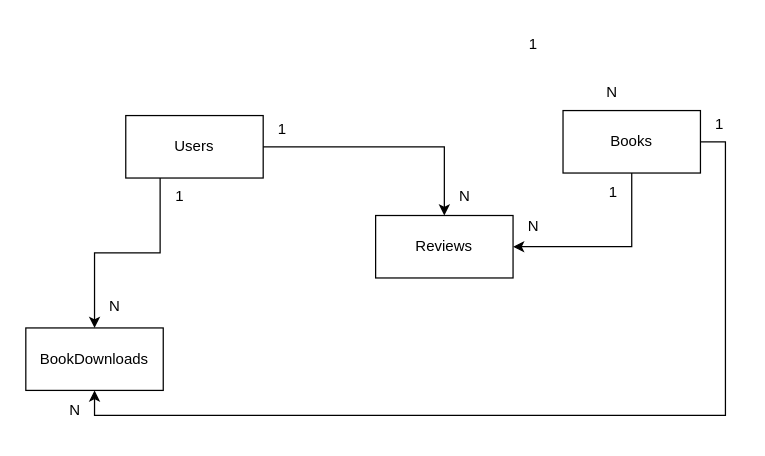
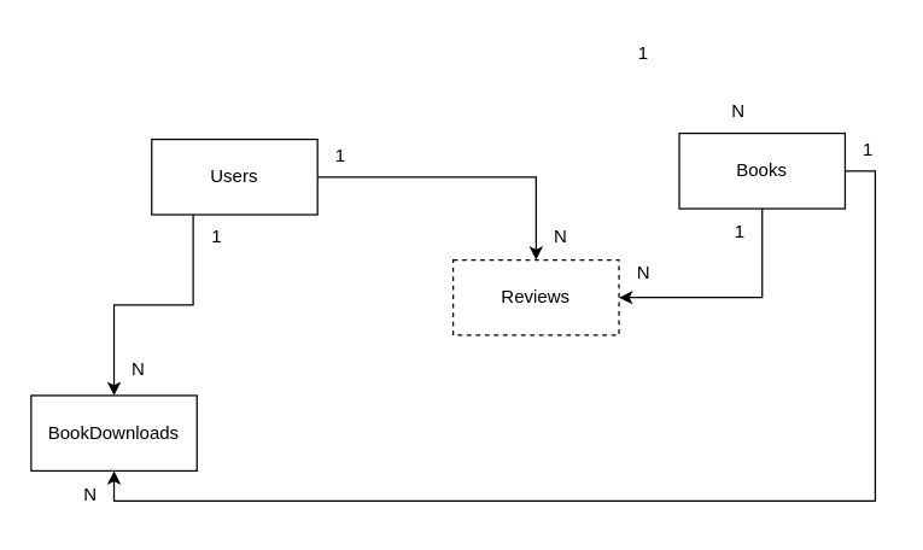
  <mxCell id="0" />
  <mxCell id="1" parent="0" />
  <mxCell id="2" value="BookDownloads" style="html=1;whiteSpace=wrap;" vertex="1" parent="1"><mxGeometry x="20" y="262" width="110" height="50" as="geometry" /></mxCell>
  <mxCell id="3" style="edgeStyle=orthogonalEdgeStyle;rounded=0;orthogonalLoop=1;jettySize=auto;html=1;exitX=0.5;exitY=1;exitDx=0;exitDy=0;entryX=1;entryY=0.5;entryDx=0;entryDy=0;" edge="1" parent="1" source="5" target="8"><mxGeometry relative="1" as="geometry" /></mxCell>
  <mxCell id="4" style="edgeStyle=orthogonalEdgeStyle;rounded=0;orthogonalLoop=1;jettySize=auto;html=1;exitX=1;exitY=0.5;exitDx=0;exitDy=0;entryX=0.5;entryY=1;entryDx=0;entryDy=0;" edge="1" parent="1" source="5" target="2"><mxGeometry relative="1" as="geometry" /></mxCell>
  <mxCell id="5" value="Books" style="html=1;whiteSpace=wrap;" vertex="1" parent="1"><mxGeometry x="450" y="88" width="110" height="50" as="geometry" /></mxCell>
  <mxCell id="6" style="edgeStyle=orthogonalEdgeStyle;rounded=0;orthogonalLoop=1;jettySize=auto;html=1;exitX=0.25;exitY=1;exitDx=0;exitDy=0;" edge="1" parent="1" source="7" target="2"><mxGeometry relative="1" as="geometry" /></mxCell>
  <mxCell id="7" value="Users" style="html=1;whiteSpace=wrap;" vertex="1" parent="1"><mxGeometry x="100" y="92" width="110" height="50" as="geometry" /></mxCell>
- <mxCell id="8" value="Reviews" style="html=1;whiteSpace=wrap;" vertex="1" parent="1"><mxGeometry x="300" y="172" width="110" height="50" as="geometry" /></mxCell>
+ <mxCell id="8" value="Reviews" style="html=1;whiteSpace=wrap;dashed=1;" vertex="1" parent="1"><mxGeometry x="300" y="172" width="110" height="50" as="geometry" /></mxCell>
  <mxCell id="9" style="edgeStyle=orthogonalEdgeStyle;rounded=0;orthogonalLoop=1;jettySize=auto;html=1;exitX=1;exitY=0.5;exitDx=0;exitDy=0;entryX=0.5;entryY=0;entryDx=0;entryDy=0;" edge="1" parent="1" source="7" target="8"><mxGeometry relative="1" as="geometry" /></mxCell>
  <mxCell id="10" value="1" style="text;html=1;align=center;verticalAlign=middle;resizable=0;points=[];autosize=1;strokeColor=none;fillColor=none;" vertex="1" parent="1"><mxGeometry x="210" y="88" width="30" height="30" as="geometry" /></mxCell>
  <mxCell id="11" value="N" style="text;html=1;align=center;verticalAlign=middle;resizable=0;points=[];autosize=1;strokeColor=none;fillColor=none;" vertex="1" parent="1"><mxGeometry x="356" y="142" width="30" height="30" as="geometry" /></mxCell>
  <mxCell id="12" value="1" style="text;html=1;align=center;verticalAlign=middle;resizable=0;points=[];autosize=1;strokeColor=none;fillColor=none;" vertex="1" parent="1"><mxGeometry x="128" y="142" width="30" height="30" as="geometry" /></mxCell>
  <mxCell id="13" value="N" style="text;html=1;align=center;verticalAlign=middle;resizable=0;points=[];autosize=1;strokeColor=none;fillColor=none;" vertex="1" parent="1"><mxGeometry x="76" y="230" width="30" height="30" as="geometry" /></mxCell>
  <mxCell id="14" value="1" style="text;html=1;align=center;verticalAlign=middle;resizable=0;points=[];autosize=1;strokeColor=none;fillColor=none;" vertex="1" parent="1"><mxGeometry x="475" y="139" width="30" height="30" as="geometry" /></mxCell>
  <mxCell id="15" value="N" style="text;html=1;align=center;verticalAlign=middle;resizable=0;points=[];autosize=1;strokeColor=none;fillColor=none;" vertex="1" parent="1"><mxGeometry x="411" y="166" width="30" height="30" as="geometry" /></mxCell>
  <mxCell id="16" value="1" style="text;html=1;align=center;verticalAlign=middle;resizable=0;points=[];autosize=1;strokeColor=none;fillColor=none;" vertex="1" parent="1"><mxGeometry x="560" y="84" width="30" height="30" as="geometry" /></mxCell>
  <mxCell id="17" value="N" style="text;html=1;align=center;verticalAlign=middle;resizable=0;points=[];autosize=1;strokeColor=none;fillColor=none;" vertex="1" parent="1"><mxGeometry x="44" y="313" width="30" height="30" as="geometry" /></mxCell>
  <mxCell id="18" value="1" style="text;html=1;align=center;verticalAlign=middle;resizable=0;points=[];autosize=1;strokeColor=none;fillColor=none;" vertex="1" parent="1"><mxGeometry x="411" y="20" width="30" height="30" as="geometry" /></mxCell>
  <mxCell id="19" value="N" style="text;html=1;align=center;verticalAlign=middle;resizable=0;points=[];autosize=1;strokeColor=none;fillColor=none;" vertex="1" parent="1"><mxGeometry x="474" y="59" width="30" height="30" as="geometry" /></mxCell>
